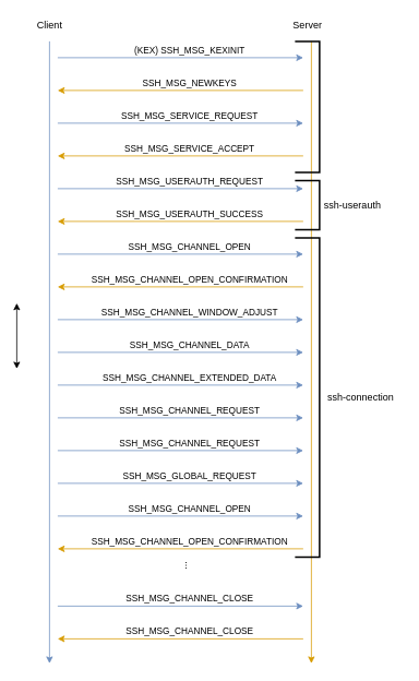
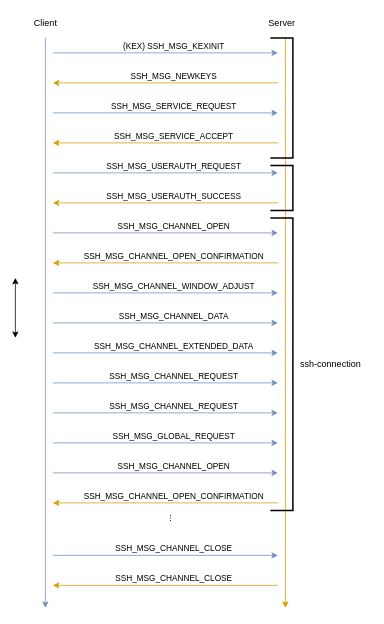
  <mxCell id="0" />
  <mxCell id="1" parent="0" />
  <mxCell id="2" value="" style="endArrow=classic;html=1;rounded=0;fillColor=#dae8fc;strokeColor=#6c8ebf;" edge="1" parent="1"><mxGeometry width="50" height="50" relative="1" as="geometry"><mxPoint x="60" y="50" as="sourcePoint" /><mxPoint x="60" y="810" as="targetPoint" /></mxGeometry></mxCell>
  <mxCell id="3" value="" style="endArrow=classic;html=1;rounded=0;fillColor=#ffe6cc;strokeColor=#d79b00;" edge="1" parent="1"><mxGeometry width="50" height="50" relative="1" as="geometry"><mxPoint x="380" y="50" as="sourcePoint" /><mxPoint x="380" y="810" as="targetPoint" /></mxGeometry></mxCell>
  <mxCell id="4" value="Client" style="text;html=1;align=center;verticalAlign=middle;resizable=0;points=[];autosize=1;strokeColor=none;fillColor=none;" vertex="1" parent="1"><mxGeometry x="35" y="20" width="50" height="20" as="geometry" /></mxCell>
  <mxCell id="5" value="Server" style="text;html=1;align=center;verticalAlign=middle;resizable=0;points=[];autosize=1;strokeColor=none;fillColor=none;" vertex="1" parent="1"><mxGeometry x="350" y="20" width="50" height="20" as="geometry" /></mxCell>
  <mxCell id="6" value="" style="endArrow=classic;html=1;rounded=0;fillColor=#dae8fc;strokeColor=#6c8ebf;" edge="1" parent="1"><mxGeometry width="50" height="50" relative="1" as="geometry"><mxPoint x="70" y="70" as="sourcePoint" /><mxPoint x="370" y="70" as="targetPoint" /></mxGeometry></mxCell>
  <mxCell id="7" value="(KEX) SSH_MSG_KEXINIT" style="edgeLabel;html=1;align=center;verticalAlign=middle;resizable=0;points=[];" vertex="1" connectable="0" parent="6"><mxGeometry x="-0.107" relative="1" as="geometry"><mxPoint x="26" y="-10" as="offset" /></mxGeometry></mxCell>
  <mxCell id="8" value="" style="endArrow=none;html=1;rounded=0;startArrow=classic;startFill=1;endFill=0;fillColor=#ffe6cc;strokeColor=#d79b00;" edge="1" parent="1"><mxGeometry width="50" height="50" relative="1" as="geometry"><mxPoint x="70" y="110" as="sourcePoint" /><mxPoint x="370" y="110" as="targetPoint" /></mxGeometry></mxCell>
  <mxCell id="9" value="SSH_MSG_NEWKEYS" style="edgeLabel;html=1;align=center;verticalAlign=middle;resizable=0;points=[];" vertex="1" connectable="0" parent="8"><mxGeometry x="-0.107" relative="1" as="geometry"><mxPoint x="26" y="-10" as="offset" /></mxGeometry></mxCell>
  <mxCell id="10" value="" style="endArrow=classic;html=1;rounded=0;fillColor=#dae8fc;strokeColor=#6c8ebf;" edge="1" parent="1"><mxGeometry width="50" height="50" relative="1" as="geometry"><mxPoint x="70" y="150" as="sourcePoint" /><mxPoint x="370" y="150" as="targetPoint" /></mxGeometry></mxCell>
  <mxCell id="11" value="SSH_MSG_SERVICE_REQUEST" style="edgeLabel;html=1;align=center;verticalAlign=middle;resizable=0;points=[];" vertex="1" connectable="0" parent="10"><mxGeometry x="-0.107" relative="1" as="geometry"><mxPoint x="26" y="-10" as="offset" /></mxGeometry></mxCell>
  <mxCell id="12" value="" style="endArrow=none;html=1;rounded=0;startArrow=classic;startFill=1;endFill=0;fillColor=#ffe6cc;strokeColor=#d79b00;" edge="1" parent="1"><mxGeometry width="50" height="50" relative="1" as="geometry"><mxPoint x="70" y="190" as="sourcePoint" /><mxPoint x="370" y="190" as="targetPoint" /></mxGeometry></mxCell>
  <mxCell id="13" value="SSH_MSG_SERVICE_ACCEPT" style="edgeLabel;html=1;align=center;verticalAlign=middle;resizable=0;points=[];" vertex="1" connectable="0" parent="12"><mxGeometry x="-0.107" relative="1" as="geometry"><mxPoint x="26" y="-10" as="offset" /></mxGeometry></mxCell>
  <mxCell id="14" value="" style="endArrow=classic;html=1;rounded=0;fillColor=#dae8fc;strokeColor=#6c8ebf;" edge="1" parent="1"><mxGeometry width="50" height="50" relative="1" as="geometry"><mxPoint x="70" y="230" as="sourcePoint" /><mxPoint x="370" y="230" as="targetPoint" /></mxGeometry></mxCell>
  <mxCell id="15" value="SSH_MSG_USERAUTH_REQUEST" style="edgeLabel;html=1;align=center;verticalAlign=middle;resizable=0;points=[];" vertex="1" connectable="0" parent="14"><mxGeometry x="-0.107" relative="1" as="geometry"><mxPoint x="26" y="-10" as="offset" /></mxGeometry></mxCell>
  <mxCell id="16" value="" style="endArrow=none;html=1;rounded=0;startArrow=classic;startFill=1;endFill=0;fillColor=#ffe6cc;strokeColor=#d79b00;" edge="1" parent="1"><mxGeometry width="50" height="50" relative="1" as="geometry"><mxPoint x="70" y="270" as="sourcePoint" /><mxPoint x="370" y="270" as="targetPoint" /></mxGeometry></mxCell>
  <mxCell id="17" value="SSH_MSG_USERAUTH_SUCCESS" style="edgeLabel;html=1;align=center;verticalAlign=middle;resizable=0;points=[];" vertex="1" connectable="0" parent="16"><mxGeometry x="-0.107" relative="1" as="geometry"><mxPoint x="26" y="-10" as="offset" /></mxGeometry></mxCell>
  <mxCell id="18" value="" style="endArrow=classic;html=1;rounded=0;fillColor=#dae8fc;strokeColor=#6c8ebf;" edge="1" parent="1"><mxGeometry width="50" height="50" relative="1" as="geometry"><mxPoint x="70" y="310" as="sourcePoint" /><mxPoint x="370" y="310" as="targetPoint" /></mxGeometry></mxCell>
  <mxCell id="19" value="SSH_MSG_CHANNEL_OPEN" style="edgeLabel;html=1;align=center;verticalAlign=middle;resizable=0;points=[];" vertex="1" connectable="0" parent="18"><mxGeometry x="-0.107" relative="1" as="geometry"><mxPoint x="26" y="-10" as="offset" /></mxGeometry></mxCell>
  <mxCell id="20" value="" style="endArrow=none;html=1;rounded=0;startArrow=classic;startFill=1;endFill=0;fillColor=#ffe6cc;strokeColor=#d79b00;" edge="1" parent="1"><mxGeometry width="50" height="50" relative="1" as="geometry"><mxPoint x="70" y="350" as="sourcePoint" /><mxPoint x="370" y="350" as="targetPoint" /></mxGeometry></mxCell>
  <mxCell id="21" value="SSH_MSG_CHANNEL_OPEN_CONFIRMATION" style="edgeLabel;html=1;align=center;verticalAlign=middle;resizable=0;points=[];" vertex="1" connectable="0" parent="20"><mxGeometry x="-0.107" relative="1" as="geometry"><mxPoint x="26" y="-10" as="offset" /></mxGeometry></mxCell>
  <mxCell id="22" value="" style="endArrow=classic;html=1;rounded=0;fillColor=#dae8fc;strokeColor=#6c8ebf;" edge="1" parent="1"><mxGeometry width="50" height="50" relative="1" as="geometry"><mxPoint x="70" y="390" as="sourcePoint" /><mxPoint x="370" y="390" as="targetPoint" /></mxGeometry></mxCell>
  <mxCell id="23" value="SSH_MSG_CHANNEL_WINDOW_ADJUST" style="edgeLabel;html=1;align=center;verticalAlign=middle;resizable=0;points=[];" vertex="1" connectable="0" parent="22"><mxGeometry x="-0.107" relative="1" as="geometry"><mxPoint x="26" y="-10" as="offset" /></mxGeometry></mxCell>
  <mxCell id="24" value="" style="endArrow=classic;html=1;rounded=0;fillColor=#dae8fc;strokeColor=#6c8ebf;" edge="1" parent="1"><mxGeometry width="50" height="50" relative="1" as="geometry"><mxPoint x="70" y="430" as="sourcePoint" /><mxPoint x="370" y="430" as="targetPoint" /></mxGeometry></mxCell>
  <mxCell id="25" value="SSH_MSG_CHANNEL_DATA" style="edgeLabel;html=1;align=center;verticalAlign=middle;resizable=0;points=[];" vertex="1" connectable="0" parent="24"><mxGeometry x="-0.107" relative="1" as="geometry"><mxPoint x="26" y="-10" as="offset" /></mxGeometry></mxCell>
  <mxCell id="26" value="" style="endArrow=classic;html=1;rounded=0;fillColor=#dae8fc;strokeColor=#6c8ebf;" edge="1" parent="1"><mxGeometry width="50" height="50" relative="1" as="geometry"><mxPoint x="70" y="470" as="sourcePoint" /><mxPoint x="370" y="470" as="targetPoint" /></mxGeometry></mxCell>
  <mxCell id="27" value="SSH_MSG_CHANNEL_EXTENDED_DATA" style="edgeLabel;html=1;align=center;verticalAlign=middle;resizable=0;points=[];" vertex="1" connectable="0" parent="26"><mxGeometry x="-0.107" relative="1" as="geometry"><mxPoint x="26" y="-10" as="offset" /></mxGeometry></mxCell>
  <mxCell id="28" value="" style="endArrow=classic;html=1;rounded=0;fillColor=#dae8fc;strokeColor=#6c8ebf;" edge="1" parent="1"><mxGeometry width="50" height="50" relative="1" as="geometry"><mxPoint x="70" y="510" as="sourcePoint" /><mxPoint x="370" y="510" as="targetPoint" /></mxGeometry></mxCell>
  <mxCell id="29" value="SSH_MSG_CHANNEL_REQUEST" style="edgeLabel;html=1;align=center;verticalAlign=middle;resizable=0;points=[];" vertex="1" connectable="0" parent="28"><mxGeometry x="-0.107" relative="1" as="geometry"><mxPoint x="26" y="-10" as="offset" /></mxGeometry></mxCell>
  <mxCell id="30" value="" style="endArrow=classic;html=1;rounded=0;fillColor=#dae8fc;strokeColor=#6c8ebf;" edge="1" parent="1"><mxGeometry width="50" height="50" relative="1" as="geometry"><mxPoint x="70" y="550" as="sourcePoint" /><mxPoint x="370" y="550" as="targetPoint" /></mxGeometry></mxCell>
  <mxCell id="31" value="SSH_MSG_CHANNEL_REQUEST" style="edgeLabel;html=1;align=center;verticalAlign=middle;resizable=0;points=[];" vertex="1" connectable="0" parent="30"><mxGeometry x="-0.107" relative="1" as="geometry"><mxPoint x="26" y="-10" as="offset" /></mxGeometry></mxCell>
  <mxCell id="32" value="" style="endArrow=classic;html=1;rounded=0;fillColor=#dae8fc;strokeColor=#6c8ebf;" edge="1" parent="1"><mxGeometry width="50" height="50" relative="1" as="geometry"><mxPoint x="70" y="590" as="sourcePoint" /><mxPoint x="370" y="590" as="targetPoint" /></mxGeometry></mxCell>
  <mxCell id="33" value="SSH_MSG_GLOBAL_REQUEST" style="edgeLabel;html=1;align=center;verticalAlign=middle;resizable=0;points=[];" vertex="1" connectable="0" parent="32"><mxGeometry x="-0.107" relative="1" as="geometry"><mxPoint x="26" y="-10" as="offset" /></mxGeometry></mxCell>
  <mxCell id="34" value="" style="endArrow=classic;html=1;rounded=0;fillColor=#dae8fc;strokeColor=#6c8ebf;" edge="1" parent="1"><mxGeometry width="50" height="50" relative="1" as="geometry"><mxPoint x="70" y="630" as="sourcePoint" /><mxPoint x="370" y="630" as="targetPoint" /></mxGeometry></mxCell>
  <mxCell id="35" value="SSH_MSG_CHANNEL_OPEN" style="edgeLabel;html=1;align=center;verticalAlign=middle;resizable=0;points=[];" vertex="1" connectable="0" parent="34"><mxGeometry x="-0.107" relative="1" as="geometry"><mxPoint x="26" y="-10" as="offset" /></mxGeometry></mxCell>
  <mxCell id="36" value="" style="endArrow=none;html=1;rounded=0;startArrow=classic;startFill=1;endFill=0;fillColor=#ffe6cc;strokeColor=#d79b00;" edge="1" parent="1"><mxGeometry width="50" height="50" relative="1" as="geometry"><mxPoint x="70" y="670" as="sourcePoint" /><mxPoint x="370" y="670" as="targetPoint" /></mxGeometry></mxCell>
  <mxCell id="37" value="SSH_MSG_CHANNEL_OPEN_CONFIRMATION" style="edgeLabel;html=1;align=center;verticalAlign=middle;resizable=0;points=[];" vertex="1" connectable="0" parent="36"><mxGeometry x="-0.107" relative="1" as="geometry"><mxPoint x="26" y="-10" as="offset" /></mxGeometry></mxCell>
  <mxCell id="38" value="..." style="text;html=1;align=center;verticalAlign=middle;resizable=0;points=[];autosize=1;strokeColor=none;fillColor=none;rotation=90;" vertex="1" parent="1"><mxGeometry x="215" y="680" width="30" height="20" as="geometry" /></mxCell>
  <mxCell id="39" value="" style="endArrow=classic;html=1;rounded=0;fillColor=#dae8fc;strokeColor=#6c8ebf;" edge="1" parent="1"><mxGeometry width="50" height="50" relative="1" as="geometry"><mxPoint x="70" y="740" as="sourcePoint" /><mxPoint x="370" y="740" as="targetPoint" /></mxGeometry></mxCell>
  <mxCell id="40" value="SSH_MSG_CHANNEL_CLOSE" style="edgeLabel;html=1;align=center;verticalAlign=middle;resizable=0;points=[];" vertex="1" connectable="0" parent="39"><mxGeometry x="-0.107" relative="1" as="geometry"><mxPoint x="26" y="-10" as="offset" /></mxGeometry></mxCell>
  <mxCell id="41" value="" style="endArrow=none;html=1;rounded=0;startArrow=classic;startFill=1;endFill=0;fillColor=#ffe6cc;strokeColor=#d79b00;" edge="1" parent="1"><mxGeometry width="50" height="50" relative="1" as="geometry"><mxPoint x="70" y="780" as="sourcePoint" /><mxPoint x="370" y="780" as="targetPoint" /></mxGeometry></mxCell>
  <mxCell id="42" value="SSH_MSG_CHANNEL_CLOSE" style="edgeLabel;html=1;align=center;verticalAlign=middle;resizable=0;points=[];" vertex="1" connectable="0" parent="41"><mxGeometry x="-0.107" relative="1" as="geometry"><mxPoint x="26" y="-10" as="offset" /></mxGeometry></mxCell>
  <mxCell id="43" value="" style="endArrow=classic;startArrow=classic;html=1;rounded=0;" edge="1" parent="1"><mxGeometry width="50" height="50" relative="1" as="geometry"><mxPoint x="20" y="450" as="sourcePoint" /><mxPoint x="20" y="370" as="targetPoint" /></mxGeometry></mxCell>
  <mxCell id="44" value="" style="group" vertex="1" connectable="0" parent="1"><mxGeometry x="360" y="50" width="120" height="160" as="geometry" /></mxCell>
  <mxCell id="45" value="" style="strokeWidth=2;html=1;shape=mxgraph.flowchart.annotation_1;align=left;pointerEvents=1;rotation=-180;" vertex="1" parent="44"><mxGeometry width="30" height="160" as="geometry" /></mxCell>
  <mxCell id="46" value="" style="group" vertex="1" connectable="0" parent="1"><mxGeometry x="360" y="290" width="120" height="390" as="geometry" /></mxCell>
  <mxCell id="47" value="" style="strokeWidth=2;html=1;shape=mxgraph.flowchart.annotation_1;align=left;pointerEvents=1;rotation=-180;" vertex="1" parent="46"><mxGeometry width="30" height="390" as="geometry" /></mxCell>
  <mxCell id="48" value="ssh-connection" style="text;html=1;align=center;verticalAlign=middle;resizable=0;points=[];autosize=1;strokeColor=none;fillColor=none;" vertex="1" parent="46"><mxGeometry x="30" y="185.004" width="100" height="20" as="geometry" /></mxCell>
  <mxCell id="49" value="" style="group" vertex="1" connectable="0" parent="1"><mxGeometry x="360" y="220" width="120" height="60" as="geometry" /></mxCell>
  <mxCell id="50" value="" style="strokeWidth=2;html=1;shape=mxgraph.flowchart.annotation_1;align=left;pointerEvents=1;rotation=-180;" vertex="1" parent="49"><mxGeometry width="30" height="60" as="geometry" /></mxCell>
- <mxCell id="51" value="ssh-userauth" style="text;html=1;align=center;verticalAlign=middle;resizable=0;points=[];autosize=1;strokeColor=none;fillColor=none;" vertex="1" parent="49"><mxGeometry x="30" y="20.003" width="80" height="20" as="geometry" /></mxCell>
